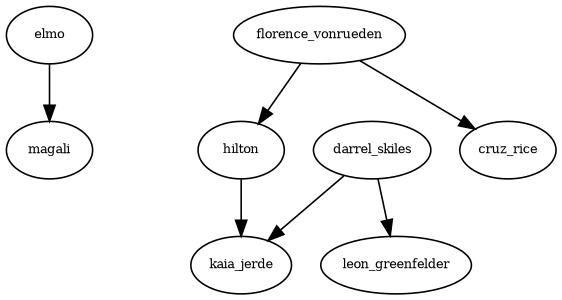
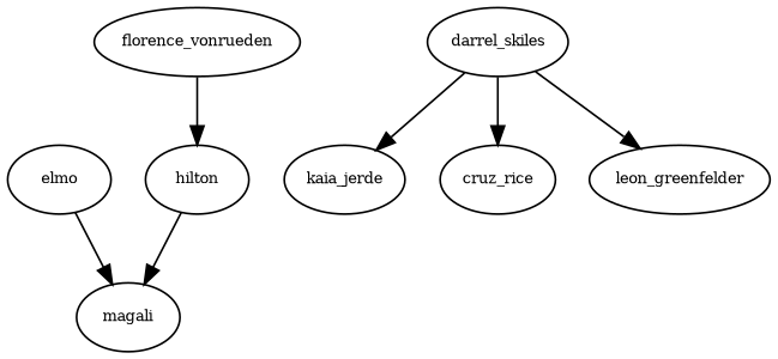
  digraph {
    node [fontsize=8]
    edge [fontsize=8]
    n1 [label=elmo]
    n2 [label=magali]
    n3 [label=hilton]
    n4 [label=kaia_jerde]
    n5 [label=darrel_skiles]
    n6 [label=cruz_rice]
    n7 [label=leon_greenfelder]
    n8 [label=florence_vonrueden]
    n1 -> n2
-   n3 -> n4
+   n3 -> n2
    n5 -> n4
-   n8 -> n6
+   n5 -> n6
    n5 -> n7
    n8 -> n3
  }
